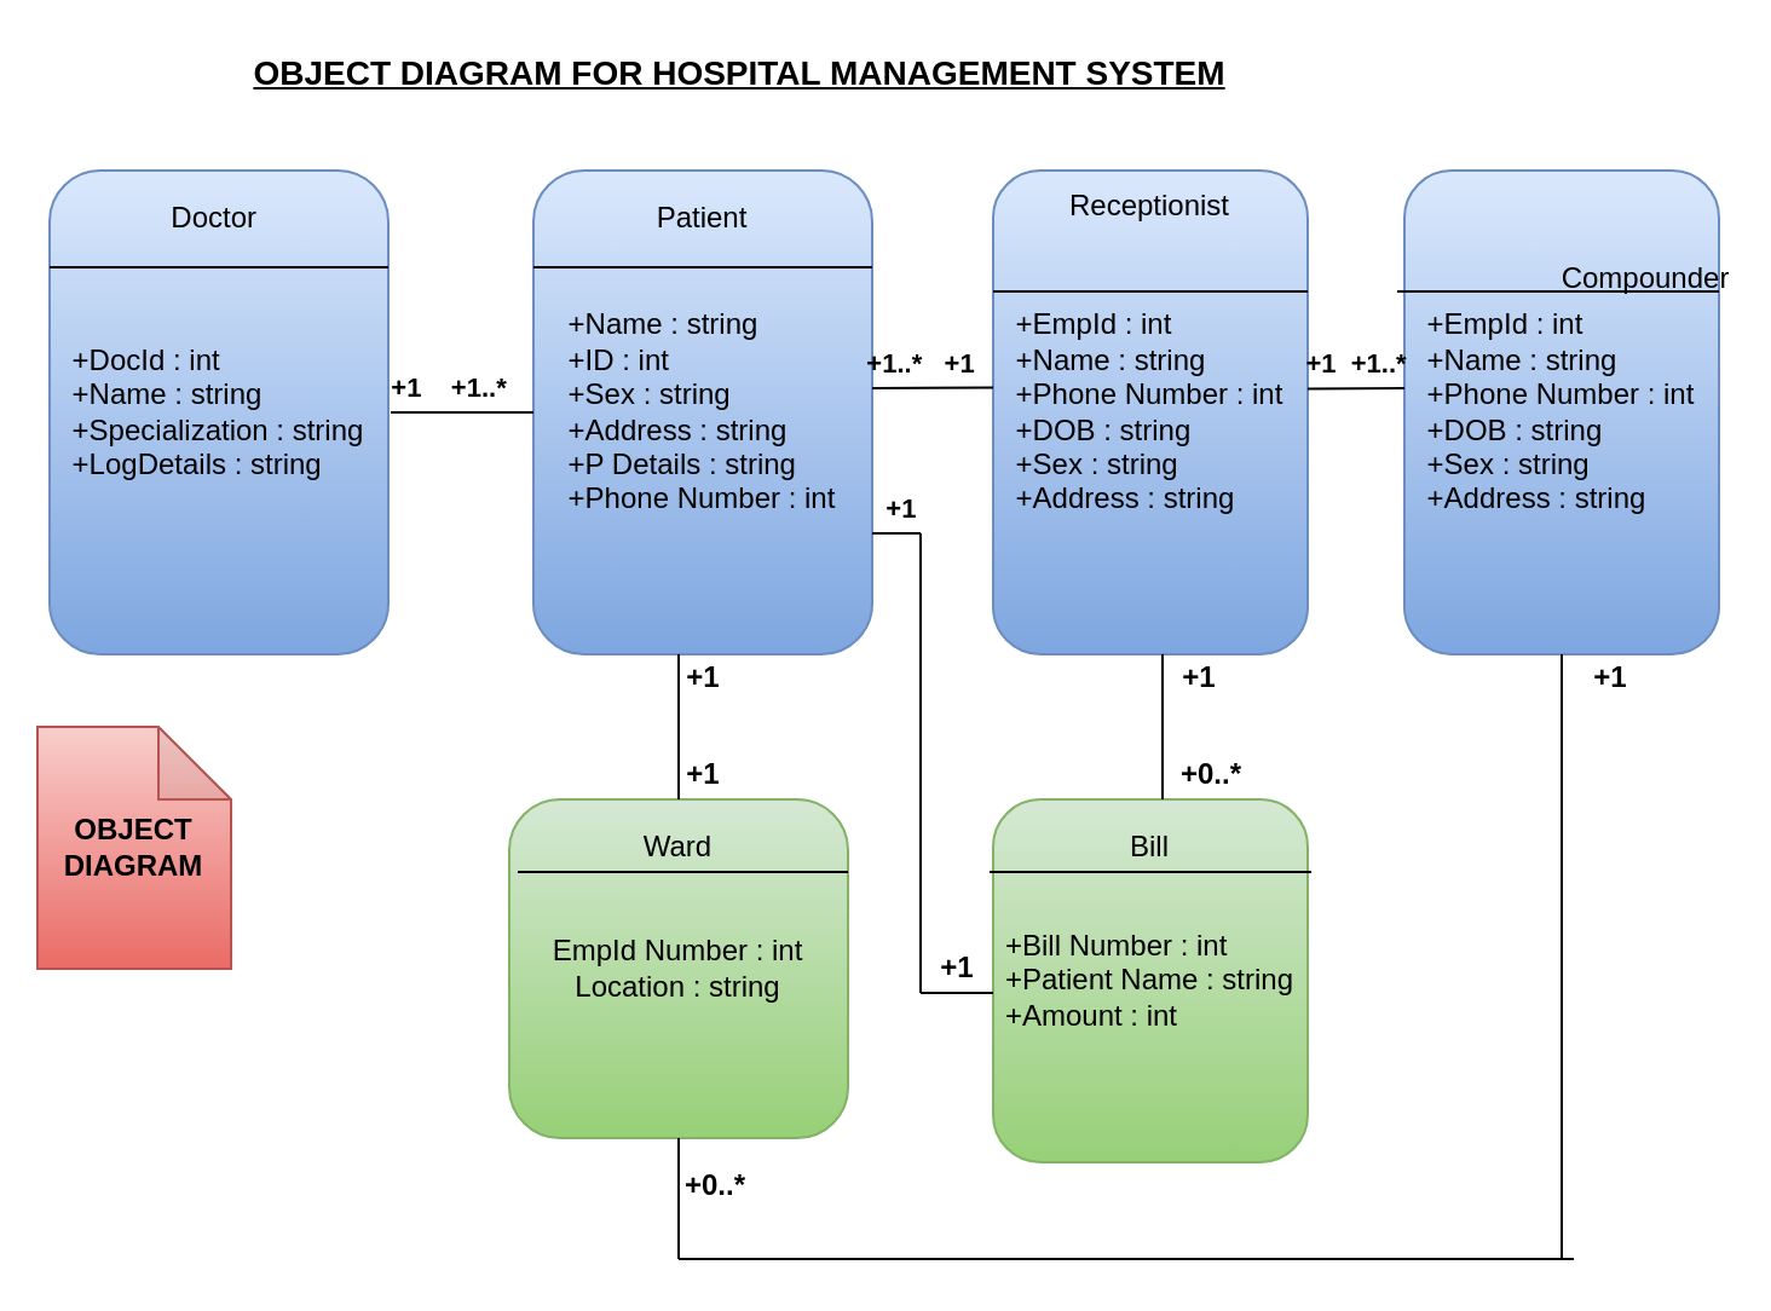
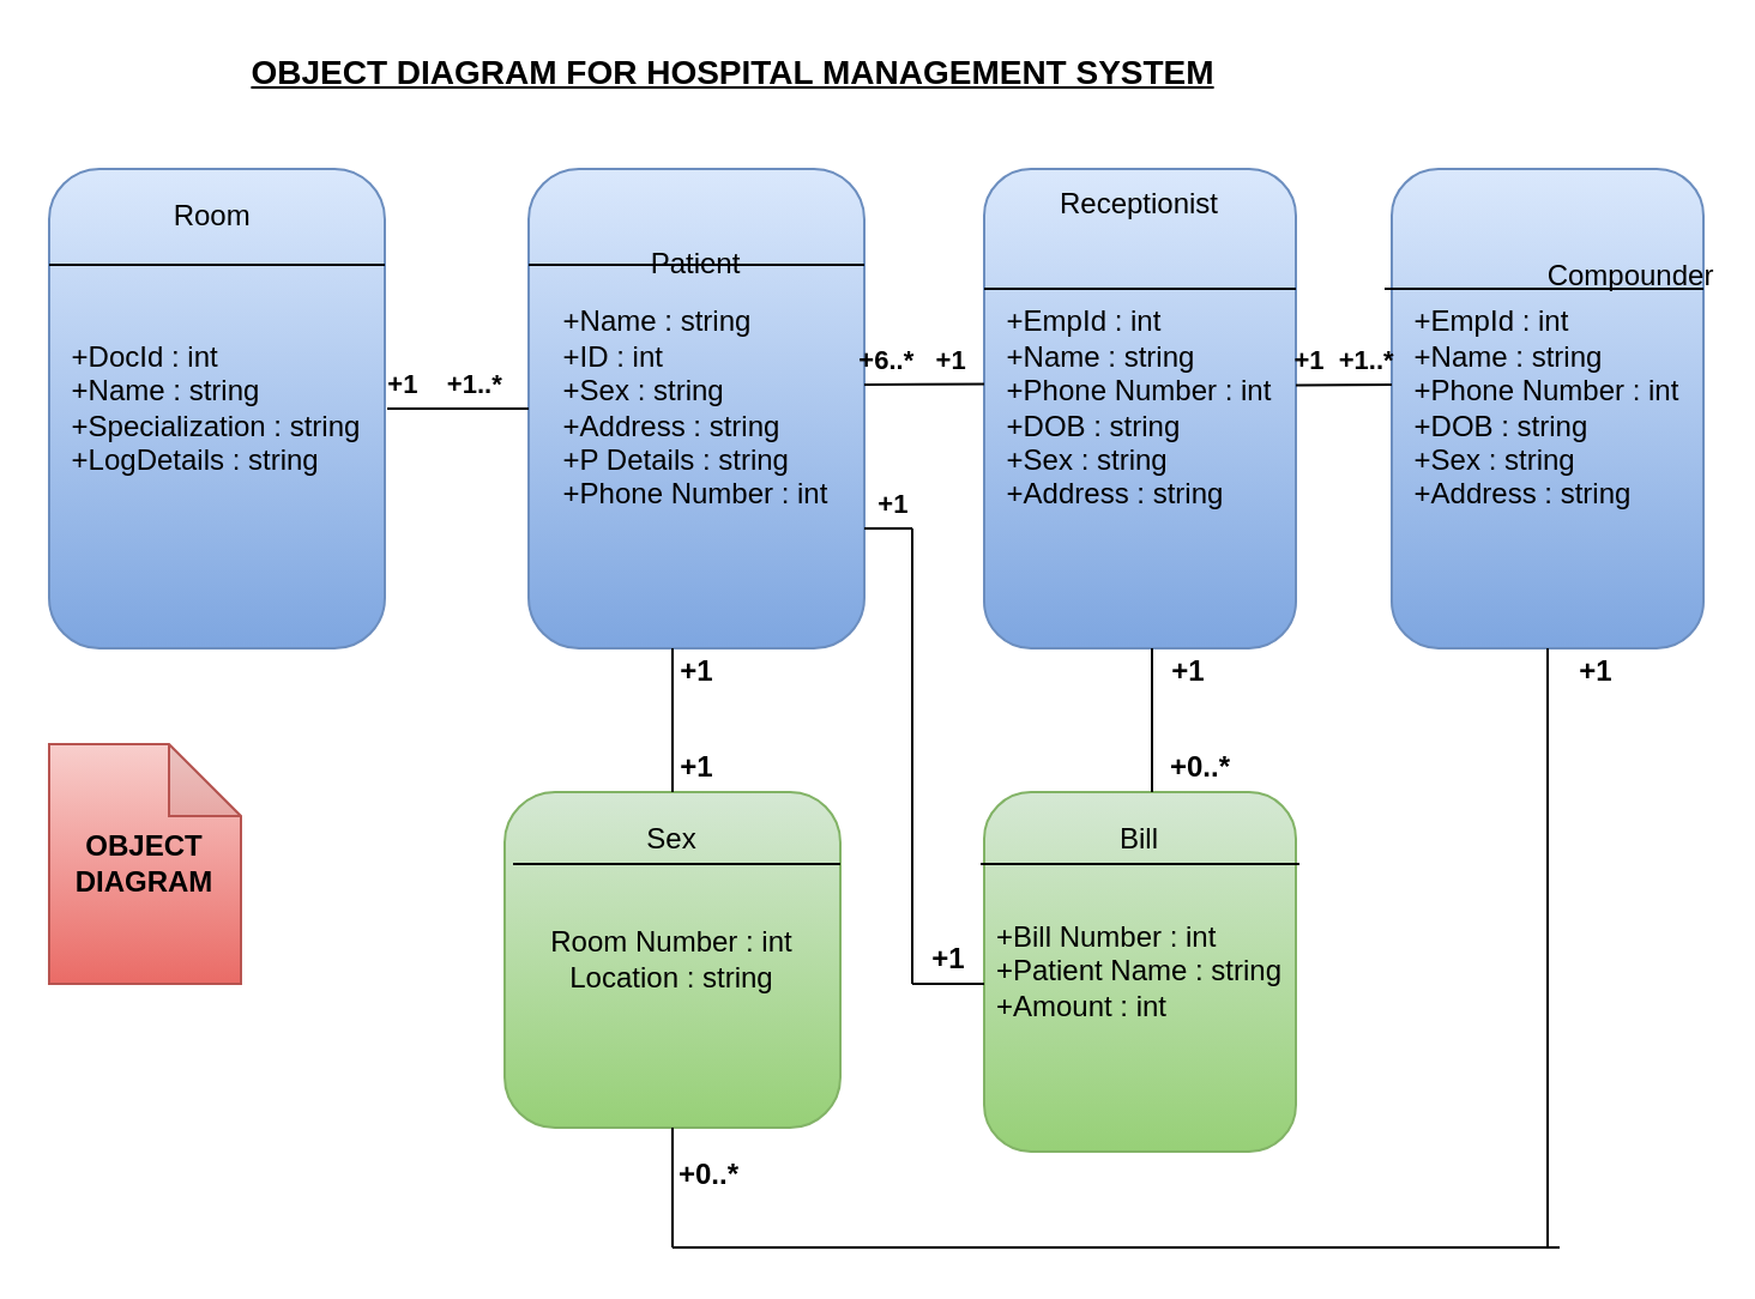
  <mxCell id="0" />
  <mxCell id="1" parent="0" />
  <mxCell id="2" value="&lt;div style=&quot;text-align: left&quot;&gt;&lt;span&gt;+DocId : int&lt;/span&gt;&lt;/div&gt;&lt;div style=&quot;text-align: left&quot;&gt;&lt;span&gt;+Name : string&lt;/span&gt;&lt;/div&gt;&lt;div style=&quot;text-align: left&quot;&gt;&lt;span&gt;+Specialization : string&lt;/span&gt;&lt;/div&gt;&lt;div style=&quot;text-align: left&quot;&gt;&lt;span&gt;+LogDetails : string&lt;/span&gt;&lt;/div&gt;" style="rounded=1;whiteSpace=wrap;html=1;gradientColor=#7ea6e0;fillColor=#dae8fc;strokeColor=#6c8ebf;" vertex="1" parent="1"><mxGeometry x="20" y="70" width="140" height="200" as="geometry" /></mxCell>
  <mxCell id="3" value="&lt;div style=&quot;text-align: left&quot;&gt;&lt;span&gt;+Bill Number : int&lt;/span&gt;&lt;/div&gt;&lt;div style=&quot;text-align: left&quot;&gt;&lt;span&gt;+Patient Name : string&lt;/span&gt;&lt;/div&gt;&lt;div style=&quot;text-align: left&quot;&gt;&lt;span&gt;+Amount : int&lt;/span&gt;&lt;/div&gt;" style="rounded=1;whiteSpace=wrap;html=1;gradientColor=#97d077;fillColor=#d5e8d4;strokeColor=#82b366;" vertex="1" parent="1"><mxGeometry x="410" y="330" width="130" height="150" as="geometry" /></mxCell>
  <mxCell id="4" value="&lt;div style=&quot;text-align: left&quot;&gt;&lt;span&gt;+Name : string&lt;/span&gt;&lt;/div&gt;&lt;div style=&quot;text-align: left&quot;&gt;&lt;span&gt;+ID : int&lt;/span&gt;&lt;/div&gt;&lt;div style=&quot;text-align: left&quot;&gt;&lt;span&gt;+Sex : string&lt;/span&gt;&lt;/div&gt;&lt;div style=&quot;text-align: left&quot;&gt;&lt;span&gt;+Address : string&lt;/span&gt;&lt;/div&gt;&lt;div style=&quot;text-align: left&quot;&gt;&lt;span&gt;+P Details : string&lt;/span&gt;&lt;/div&gt;&lt;div style=&quot;text-align: left&quot;&gt;&lt;span&gt;+Phone Number : int&lt;/span&gt;&lt;/div&gt;" style="rounded=1;whiteSpace=wrap;html=1;gradientColor=#7ea6e0;fillColor=#dae8fc;strokeColor=#6c8ebf;" vertex="1" parent="1"><mxGeometry x="220" y="70" width="140" height="200" as="geometry" /></mxCell>
  <mxCell id="5" value="&lt;div style=&quot;text-align: left&quot;&gt;&lt;span&gt;+EmpId : int&lt;/span&gt;&lt;/div&gt;&lt;div style=&quot;text-align: left&quot;&gt;&lt;span&gt;+Name : string&lt;/span&gt;&lt;/div&gt;&lt;div style=&quot;text-align: left&quot;&gt;&lt;span&gt;+Phone Number : int&lt;/span&gt;&lt;/div&gt;&lt;div style=&quot;text-align: left&quot;&gt;&lt;span&gt;+DOB : string&lt;/span&gt;&lt;/div&gt;&lt;div style=&quot;text-align: left&quot;&gt;&lt;span&gt;+Sex : string&lt;/span&gt;&lt;/div&gt;&lt;div style=&quot;text-align: left&quot;&gt;&lt;span&gt;+Address : string&lt;/span&gt;&lt;/div&gt;" style="rounded=1;whiteSpace=wrap;html=1;gradientColor=#7ea6e0;fillColor=#dae8fc;strokeColor=#6c8ebf;" vertex="1" parent="1"><mxGeometry x="410" y="70" width="130" height="200" as="geometry" /></mxCell>
  <mxCell id="6" value="&lt;div style=&quot;text-align: left&quot;&gt;+EmpId : int&lt;/div&gt;&lt;div style=&quot;text-align: left&quot;&gt;+Name : string&lt;/div&gt;&lt;div style=&quot;text-align: left&quot;&gt;+Phone Number : int&lt;/div&gt;&lt;div style=&quot;text-align: left&quot;&gt;+DOB : string&lt;/div&gt;&lt;div style=&quot;text-align: left&quot;&gt;+Sex : string&lt;/div&gt;&lt;div style=&quot;text-align: left&quot;&gt;+Address : string&lt;/div&gt;" style="rounded=1;whiteSpace=wrap;html=1;gradientColor=#7ea6e0;fillColor=#dae8fc;strokeColor=#6c8ebf;" vertex="1" parent="1"><mxGeometry x="580" y="70" width="130" height="200" as="geometry" /></mxCell>
- <mxCell id="7" value="EmpId Number : int&lt;br&gt;Location : string" style="rounded=1;whiteSpace=wrap;html=1;gradientColor=#97d077;fillColor=#d5e8d4;strokeColor=#82b366;" vertex="1" parent="1"><mxGeometry x="210" y="330" width="140" height="140" as="geometry" /></mxCell>
+ <mxCell id="7" value="Room Number : int&lt;br&gt;Location : string" style="rounded=1;whiteSpace=wrap;html=1;gradientColor=#97d077;fillColor=#d5e8d4;strokeColor=#82b366;" vertex="1" parent="1"><mxGeometry x="210" y="330" width="140" height="140" as="geometry" /></mxCell>
  <mxCell id="8" value="" style="endArrow=none;html=1;entryX=0;entryY=0.5;entryDx=0;entryDy=0;" edge="1" parent="1" target="4"><mxGeometry width="50" height="50" relative="1" as="geometry"><mxPoint x="161" y="170" as="sourcePoint" /><mxPoint x="370" y="360" as="targetPoint" /></mxGeometry></mxCell>
  <mxCell id="9" value="" style="endArrow=none;html=1;entryX=0;entryY=0.449;entryDx=0;entryDy=0;entryPerimeter=0;" edge="1" parent="1" target="5"><mxGeometry width="50" height="50" relative="1" as="geometry"><mxPoint x="360" y="160" as="sourcePoint" /><mxPoint x="390" y="160" as="targetPoint" /></mxGeometry></mxCell>
  <mxCell id="10" value="" style="endArrow=none;html=1;exitX=1;exitY=0.75;exitDx=0;exitDy=0;" edge="1" parent="1" source="4"><mxGeometry width="50" height="50" relative="1" as="geometry"><mxPoint x="320" y="210" as="sourcePoint" /><mxPoint x="380" y="220" as="targetPoint" /></mxGeometry></mxCell>
  <mxCell id="11" value="" style="endArrow=none;html=1;" edge="1" parent="1"><mxGeometry width="50" height="50" relative="1" as="geometry"><mxPoint x="380" y="220" as="sourcePoint" /><mxPoint x="380" y="410" as="targetPoint" /></mxGeometry></mxCell>
  <mxCell id="12" value="" style="endArrow=none;html=1;" edge="1" parent="1"><mxGeometry width="50" height="50" relative="1" as="geometry"><mxPoint x="380" y="410" as="sourcePoint" /><mxPoint x="410" y="410" as="targetPoint" /></mxGeometry></mxCell>
  <mxCell id="13" value="" style="endArrow=none;html=1;exitX=0.5;exitY=1;exitDx=0;exitDy=0;" edge="1" parent="1"><mxGeometry width="50" height="50" relative="1" as="geometry"><mxPoint x="280" y="270" as="sourcePoint" /><mxPoint x="280" y="330" as="targetPoint" /></mxGeometry></mxCell>
  <mxCell id="14" value="" style="endArrow=none;html=1;exitX=0.5;exitY=1;exitDx=0;exitDy=0;" edge="1" parent="1"><mxGeometry width="50" height="50" relative="1" as="geometry"><mxPoint x="480" y="270" as="sourcePoint" /><mxPoint x="480" y="330" as="targetPoint" /></mxGeometry></mxCell>
  <mxCell id="15" value="" style="endArrow=none;html=1;" edge="1" parent="1"><mxGeometry width="50" height="50" relative="1" as="geometry"><mxPoint x="20" y="110" as="sourcePoint" /><mxPoint x="160" y="110" as="targetPoint" /></mxGeometry></mxCell>
  <mxCell id="16" value="" style="endArrow=none;html=1;" edge="1" parent="1"><mxGeometry width="50" height="50" relative="1" as="geometry"><mxPoint x="220" y="110" as="sourcePoint" /><mxPoint x="360" y="110" as="targetPoint" /></mxGeometry></mxCell>
  <mxCell id="17" value="" style="endArrow=none;html=1;" edge="1" parent="1"><mxGeometry width="50" height="50" relative="1" as="geometry"><mxPoint x="410" y="120" as="sourcePoint" /><mxPoint x="540" y="120" as="targetPoint" /></mxGeometry></mxCell>
  <mxCell id="18" value="" style="endArrow=none;html=1;" edge="1" parent="1"><mxGeometry width="50" height="50" relative="1" as="geometry"><mxPoint x="577" y="120" as="sourcePoint" /><mxPoint x="710" y="120" as="targetPoint" /></mxGeometry></mxCell>
  <mxCell id="19" value="" style="endArrow=none;html=1;" edge="1" parent="1"><mxGeometry width="50" height="50" relative="1" as="geometry"><mxPoint x="540" y="160.2" as="sourcePoint" /><mxPoint x="580" y="160" as="targetPoint" /></mxGeometry></mxCell>
  <mxCell id="20" value="" style="endArrow=none;html=1;" edge="1" parent="1"><mxGeometry width="50" height="50" relative="1" as="geometry"><mxPoint x="408.5" y="360" as="sourcePoint" /><mxPoint x="541.5" y="360" as="targetPoint" /></mxGeometry></mxCell>
  <mxCell id="21" value="" style="endArrow=none;html=1;" edge="1" parent="1"><mxGeometry width="50" height="50" relative="1" as="geometry"><mxPoint x="213.5" y="360" as="sourcePoint" /><mxPoint x="350" y="360" as="targetPoint" /></mxGeometry></mxCell>
- <mxCell id="22" value="Doctor&amp;nbsp;" style="text;html=1;strokeColor=none;fillColor=none;align=center;verticalAlign=middle;whiteSpace=wrap;rounded=0;" vertex="1" parent="1"><mxGeometry x="70" y="80" width="40" height="20" as="geometry" /></mxCell>
- <mxCell id="23" value="Patient" style="text;html=1;strokeColor=none;fillColor=none;align=center;verticalAlign=middle;whiteSpace=wrap;rounded=0;" vertex="1" parent="1"><mxGeometry x="270" y="80" width="40" height="20" as="geometry" /></mxCell>
+ <mxCell id="22" value="Room&amp;nbsp;" style="text;html=1;strokeColor=none;fillColor=none;align=center;verticalAlign=middle;whiteSpace=wrap;rounded=0;" vertex="1" parent="1"><mxGeometry x="70" y="80" width="40" height="20" as="geometry" /></mxCell>
+ <mxCell id="23" value="Patient" style="text;html=1;strokeColor=none;fillColor=none;align=center;verticalAlign=middle;whiteSpace=wrap;rounded=0;" vertex="1" parent="1"><mxGeometry x="270" y="100" width="40" height="20" as="geometry" /></mxCell>
  <mxCell id="24" value="Receptionist" style="text;html=1;strokeColor=none;fillColor=none;align=center;verticalAlign=middle;whiteSpace=wrap;rounded=0;" vertex="1" parent="1"><mxGeometry x="455" y="75" width="40" height="20" as="geometry" /></mxCell>
  <mxCell id="25" value="Compounder" style="text;html=1;strokeColor=none;fillColor=none;align=center;verticalAlign=middle;whiteSpace=wrap;rounded=0;" vertex="1" parent="1"><mxGeometry x="660" y="105" width="40" height="20" as="geometry" /></mxCell>
  <mxCell id="26" value="Bill" style="text;html=1;strokeColor=none;fillColor=none;align=center;verticalAlign=middle;whiteSpace=wrap;rounded=0;" vertex="1" parent="1"><mxGeometry x="455" y="340" width="40" height="20" as="geometry" /></mxCell>
- <mxCell id="27" value="Ward" style="text;html=1;strokeColor=none;fillColor=none;align=center;verticalAlign=middle;whiteSpace=wrap;rounded=0;" vertex="1" parent="1"><mxGeometry x="260" y="340" width="40" height="20" as="geometry" /></mxCell>
+ <mxCell id="27" value="Sex" style="text;html=1;strokeColor=none;fillColor=none;align=center;verticalAlign=middle;whiteSpace=wrap;rounded=0;" vertex="1" parent="1"><mxGeometry x="260" y="340" width="40" height="20" as="geometry" /></mxCell>
  <mxCell id="28" value="" style="endArrow=none;html=1;entryX=0.5;entryY=1;entryDx=0;entryDy=0;" edge="1" parent="1" target="6"><mxGeometry width="50" height="50" relative="1" as="geometry"><mxPoint x="645" y="520" as="sourcePoint" /><mxPoint x="380" y="260" as="targetPoint" /></mxGeometry></mxCell>
  <mxCell id="29" value="" style="endArrow=none;html=1;" edge="1" parent="1"><mxGeometry width="50" height="50" relative="1" as="geometry"><mxPoint x="280" y="520" as="sourcePoint" /><mxPoint x="650" y="520" as="targetPoint" /></mxGeometry></mxCell>
  <mxCell id="30" value="" style="endArrow=none;html=1;entryX=0.5;entryY=1;entryDx=0;entryDy=0;" edge="1" parent="1" target="7"><mxGeometry width="50" height="50" relative="1" as="geometry"><mxPoint x="280" y="520" as="sourcePoint" /><mxPoint x="380" y="260" as="targetPoint" /></mxGeometry></mxCell>
- <mxCell id="31" value="&lt;b&gt;OBJECT DIAGRAM&lt;/b&gt;" style="shape=note;whiteSpace=wrap;html=1;backgroundOutline=1;darkOpacity=0.05;gradientColor=#ea6b66;fillColor=#f8cecc;strokeColor=#b85450;" vertex="1" parent="1"><mxGeometry x="15" y="300" width="80" height="100" as="geometry" /></mxCell>
+ <mxCell id="31" value="&lt;b&gt;OBJECT DIAGRAM&lt;/b&gt;" style="shape=note;whiteSpace=wrap;html=1;backgroundOutline=1;darkOpacity=0.05;gradientColor=#ea6b66;fillColor=#f8cecc;strokeColor=#b85450;" vertex="1" parent="1"><mxGeometry x="20" y="310" width="80" height="100" as="geometry" /></mxCell>
  <mxCell id="32" value="&lt;u&gt;&lt;b&gt;&lt;font style=&quot;font-size: 14px&quot;&gt;OBJECT DIAGRAM FOR HOSPITAL MANAGEMENT SYSTEM&lt;/font&gt;&lt;/b&gt;&lt;/u&gt;" style="text;html=1;align=center;verticalAlign=middle;resizable=0;points=[];autosize=1;" vertex="1" parent="1"><mxGeometry x="95" y="20" width="420" height="20" as="geometry" /></mxCell>
  <mxCell id="33" value="&lt;b&gt;&lt;font style=&quot;font-size: 11px&quot;&gt;+1&amp;nbsp; &amp;nbsp; +1..*&lt;/font&gt;&lt;/b&gt;" style="text;html=1;align=center;verticalAlign=middle;resizable=0;points=[];autosize=1;" vertex="1" parent="1"><mxGeometry x="155" y="150" width="60" height="20" as="geometry" /></mxCell>
- <mxCell id="34" value="&lt;font style=&quot;font-size: 11px&quot;&gt;&lt;b&gt;+1..*&amp;nbsp; &amp;nbsp;+1&lt;/b&gt;&lt;/font&gt;" style="text;html=1;align=center;verticalAlign=middle;resizable=0;points=[];autosize=1;" vertex="1" parent="1"><mxGeometry x="350" y="140" width="60" height="20" as="geometry" /></mxCell>
+ <mxCell id="34" value="&lt;font style=&quot;font-size: 11px&quot;&gt;&lt;b&gt;+6..*&amp;nbsp; &amp;nbsp;+1&lt;/b&gt;&lt;/font&gt;" style="text;html=1;align=center;verticalAlign=middle;resizable=0;points=[];autosize=1;" vertex="1" parent="1"><mxGeometry x="350" y="140" width="60" height="20" as="geometry" /></mxCell>
  <mxCell id="35" value="&lt;font style=&quot;font-size: 11px&quot;&gt;&lt;b&gt;+1&amp;nbsp; +1..*&lt;/b&gt;&lt;/font&gt;" style="text;html=1;align=center;verticalAlign=middle;resizable=0;points=[];autosize=1;" vertex="1" parent="1"><mxGeometry x="530" y="140" width="60" height="20" as="geometry" /></mxCell>
  <mxCell id="36" value="&lt;font style=&quot;font-size: 11px&quot;&gt;&lt;b&gt;+1&amp;nbsp;&amp;nbsp;&lt;/b&gt;&lt;/font&gt;" style="text;html=1;align=center;verticalAlign=middle;resizable=0;points=[];autosize=1;" vertex="1" parent="1"><mxGeometry x="360" y="200" width="30" height="20" as="geometry" /></mxCell>
  <mxCell id="37" value="&lt;b&gt;+1&lt;/b&gt;" style="text;html=1;align=center;verticalAlign=middle;resizable=0;points=[];autosize=1;" vertex="1" parent="1"><mxGeometry x="380" y="390" width="30" height="20" as="geometry" /></mxCell>
  <mxCell id="38" value="&lt;b&gt;+0..*&lt;/b&gt;" style="text;html=1;align=center;verticalAlign=middle;resizable=0;points=[];autosize=1;" vertex="1" parent="1"><mxGeometry x="480" y="310" width="40" height="20" as="geometry" /></mxCell>
  <mxCell id="39" value="&lt;b&gt;+1&lt;/b&gt;" style="text;html=1;align=center;verticalAlign=middle;resizable=0;points=[];autosize=1;" vertex="1" parent="1"><mxGeometry x="480" y="270" width="30" height="20" as="geometry" /></mxCell>
  <mxCell id="40" value="&lt;b&gt;+1&lt;/b&gt;" style="text;html=1;align=center;verticalAlign=middle;resizable=0;points=[];autosize=1;" vertex="1" parent="1"><mxGeometry x="275" y="270" width="30" height="20" as="geometry" /></mxCell>
  <mxCell id="41" value="&lt;b&gt;+1&lt;/b&gt;" style="text;html=1;align=center;verticalAlign=middle;resizable=0;points=[];autosize=1;" vertex="1" parent="1"><mxGeometry x="275" y="310" width="30" height="20" as="geometry" /></mxCell>
  <mxCell id="42" value="&lt;b&gt;+1&lt;/b&gt;" style="text;html=1;align=center;verticalAlign=middle;resizable=0;points=[];autosize=1;" vertex="1" parent="1"><mxGeometry x="650" y="270" width="30" height="20" as="geometry" /></mxCell>
  <mxCell id="43" value="&lt;b&gt;+0..*&lt;/b&gt;" style="text;html=1;align=center;verticalAlign=middle;resizable=0;points=[];autosize=1;" vertex="1" parent="1"><mxGeometry x="275" y="480" width="40" height="20" as="geometry" /></mxCell>
